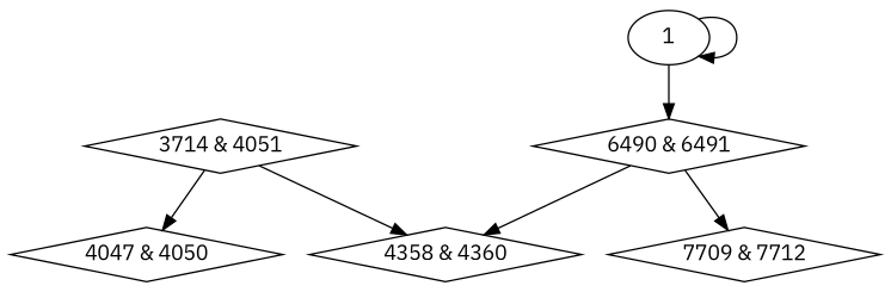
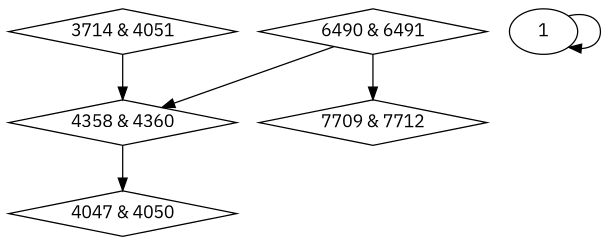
  digraph {
    fontname="IBM Plex Sans"
    node [fontname="IBM Plex Sans" shape=diamond]
    edge [fontname="IBM Plex Sans"]
    n1 [label="3714 & 4051"]
    n2 [label="4047 & 4050"]
    n3 [label="4358 & 4360"]
    n4 [label="6490 & 6491"]
    n5 [label="7709 & 7712"]
    n6 [label=1 shape=""]
-   n1 -> n2
+   n3 -> n2
    n1 -> n3
    n4 -> n3
    n4 -> n5
-   n6 -> n4
    n6 -> n6
  }
